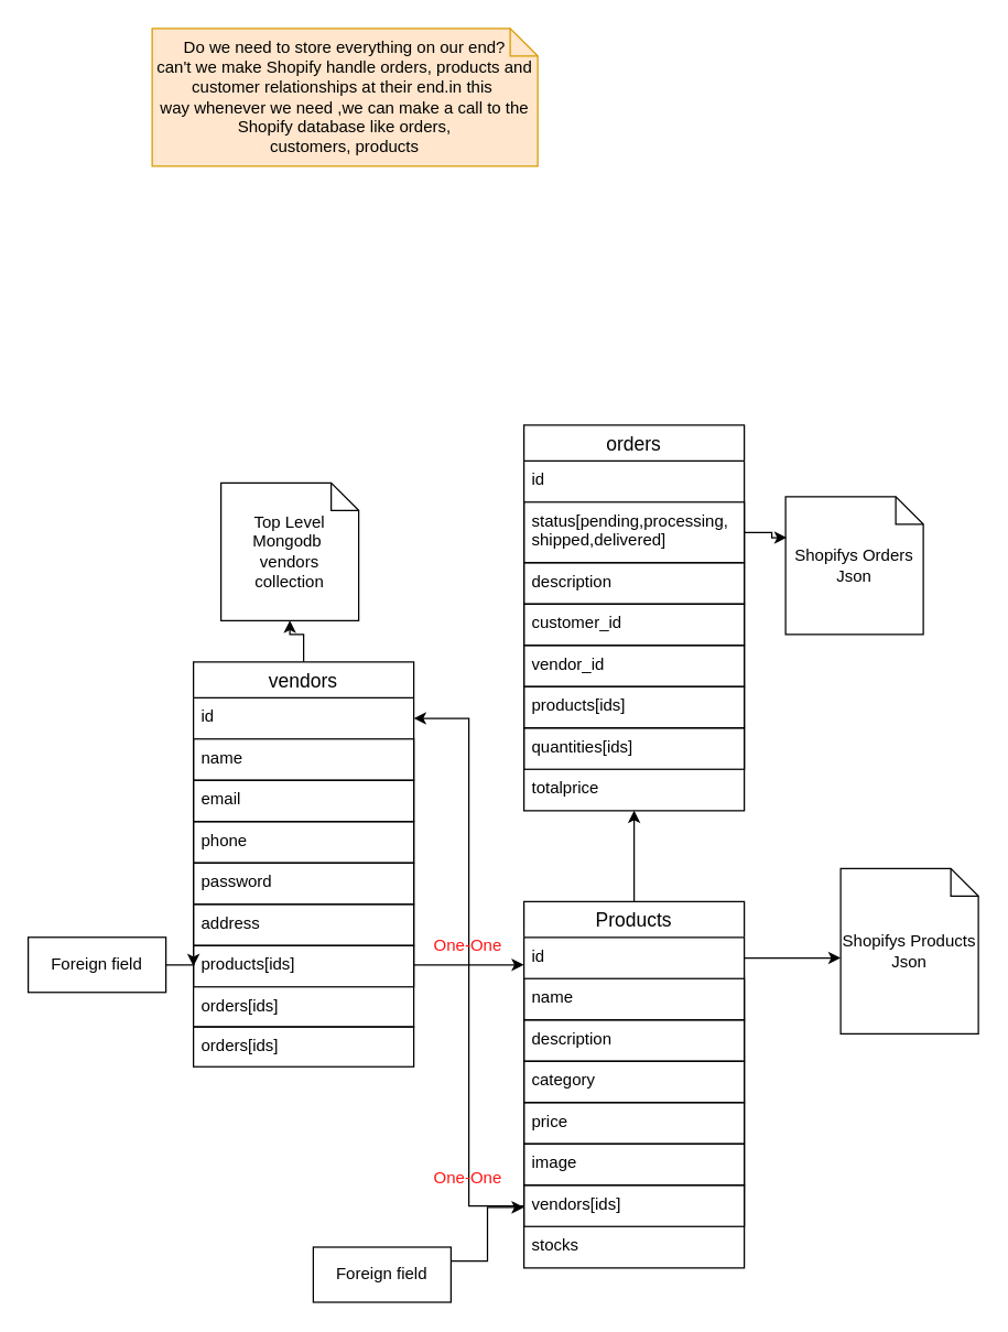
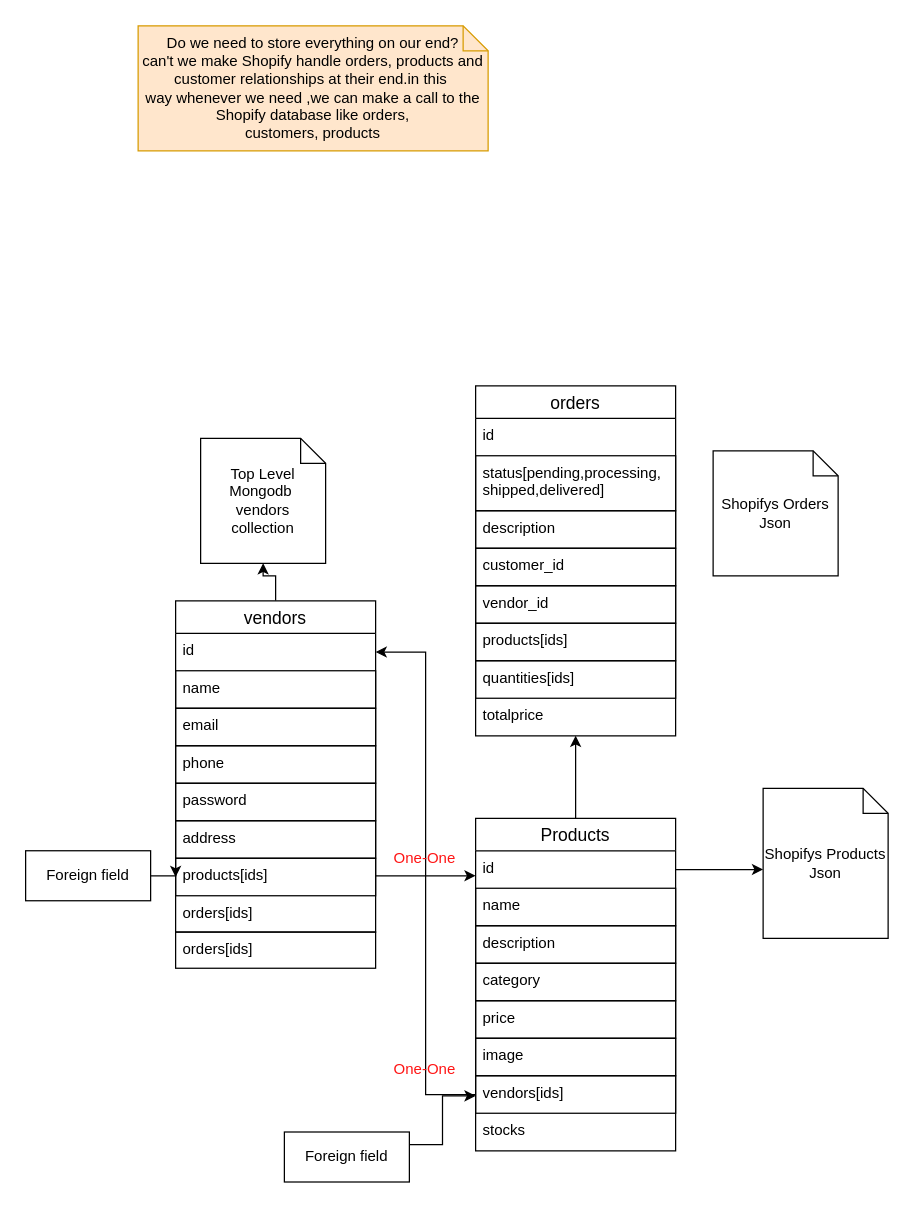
  <mxCell id="0" />
  <mxCell id="1" parent="0" />
  <mxCell id="2" value="" style="edgeStyle=orthogonalEdgeStyle;rounded=0;orthogonalLoop=1;jettySize=auto;html=1;" edge="1" parent="1" source="4" target="14"><mxGeometry relative="1" as="geometry"><Array as="points"><mxPoint x="340" y="700" /><mxPoint x="340" y="700" /></Array></mxGeometry></mxCell>
  <mxCell id="3" style="edgeStyle=orthogonalEdgeStyle;rounded=0;orthogonalLoop=1;jettySize=auto;html=1;entryX=0.5;entryY=1;entryDx=0;entryDy=0;entryPerimeter=0;" edge="1" parent="1" source="4" target="36"><mxGeometry relative="1" as="geometry" /></mxCell>
  <mxCell id="4" value="vendors" style="swimlane;fontStyle=0;childLayout=stackLayout;horizontal=1;startSize=26;horizontalStack=0;resizeParent=1;resizeParentMax=0;resizeLast=0;collapsible=1;marginBottom=0;align=center;fontSize=14;" vertex="1" parent="1"><mxGeometry x="140" y="480" width="160" height="265" as="geometry" /></mxCell>
  <mxCell id="5" value="id" style="text;strokeColor=none;fillColor=none;spacingLeft=4;spacingRight=4;overflow=hidden;rotatable=0;points=[[0,0.5],[1,0.5]];portConstraint=eastwest;fontSize=12;whiteSpace=wrap;html=1;" vertex="1" parent="4"><mxGeometry y="26" width="160" height="30" as="geometry" /></mxCell>
  <mxCell id="6" value="name" style="text;strokeColor=default;fillColor=none;spacingLeft=4;spacingRight=4;overflow=hidden;rotatable=0;points=[[0,0.5],[1,0.5]];portConstraint=eastwest;fontSize=12;whiteSpace=wrap;html=1;" vertex="1" parent="4"><mxGeometry y="56" width="160" height="30" as="geometry" /></mxCell>
  <mxCell id="7" value="email" style="text;strokeColor=default;fillColor=none;spacingLeft=4;spacingRight=4;overflow=hidden;rotatable=0;points=[[0,0.5],[1,0.5]];portConstraint=eastwest;fontSize=12;whiteSpace=wrap;html=1;" vertex="1" parent="4"><mxGeometry y="86" width="160" height="30" as="geometry" /></mxCell>
  <mxCell id="8" value="phone" style="text;strokeColor=default;fillColor=none;spacingLeft=4;spacingRight=4;overflow=hidden;rotatable=0;points=[[0,0.5],[1,0.5]];portConstraint=eastwest;fontSize=12;whiteSpace=wrap;html=1;" vertex="1" parent="4"><mxGeometry y="116" width="160" height="30" as="geometry" /></mxCell>
  <mxCell id="9" value="password" style="text;strokeColor=default;fillColor=none;spacingLeft=4;spacingRight=4;overflow=hidden;rotatable=0;points=[[0,0.5],[1,0.5]];portConstraint=eastwest;fontSize=12;whiteSpace=wrap;html=1;" vertex="1" parent="4"><mxGeometry y="146" width="160" height="30" as="geometry" /></mxCell>
  <mxCell id="10" value="address" style="text;strokeColor=default;fillColor=none;spacingLeft=4;spacingRight=4;overflow=hidden;rotatable=0;points=[[0,0.5],[1,0.5]];portConstraint=eastwest;fontSize=12;whiteSpace=wrap;html=1;" vertex="1" parent="4"><mxGeometry y="176" width="160" height="30" as="geometry" /></mxCell>
  <mxCell id="11" value="products[ids]" style="text;strokeColor=default;fillColor=none;spacingLeft=4;spacingRight=4;overflow=hidden;rotatable=0;points=[[0,0.5],[1,0.5]];portConstraint=eastwest;fontSize=12;whiteSpace=wrap;html=1;" vertex="1" parent="4"><mxGeometry y="206" width="160" height="30" as="geometry" /></mxCell>
  <mxCell id="12" value="orders[ids]" style="text;strokeColor=none;fillColor=none;spacingLeft=4;spacingRight=4;overflow=hidden;rotatable=0;points=[[0,0.5],[1,0.5]];portConstraint=eastwest;fontSize=12;whiteSpace=wrap;html=1;" vertex="1" parent="4"><mxGeometry y="236" width="160" height="29" as="geometry" /></mxCell>
  <mxCell id="13" value="" style="edgeStyle=orthogonalEdgeStyle;rounded=0;orthogonalLoop=1;jettySize=auto;html=1;" edge="1" parent="1" source="14" target="24"><mxGeometry relative="1" as="geometry" /></mxCell>
  <mxCell id="14" value="Products" style="swimlane;fontStyle=0;childLayout=stackLayout;horizontal=1;startSize=26;horizontalStack=0;resizeParent=1;resizeParentMax=0;resizeLast=0;collapsible=1;marginBottom=0;align=center;fontSize=14;" vertex="1" parent="1"><mxGeometry x="380" y="654" width="160" height="266" as="geometry" /></mxCell>
  <mxCell id="15" style="edgeStyle=orthogonalEdgeStyle;rounded=0;orthogonalLoop=1;jettySize=auto;html=1;" edge="1" parent="14" source="16"><mxGeometry relative="1" as="geometry"><mxPoint x="230" y="41" as="targetPoint" /></mxGeometry></mxCell>
  <mxCell id="16" value="id" style="text;strokeColor=none;fillColor=none;spacingLeft=4;spacingRight=4;overflow=hidden;rotatable=0;points=[[0,0.5],[1,0.5]];portConstraint=eastwest;fontSize=12;whiteSpace=wrap;html=1;" vertex="1" parent="14"><mxGeometry y="26" width="160" height="30" as="geometry" /></mxCell>
  <mxCell id="17" value="name" style="text;strokeColor=default;fillColor=none;spacingLeft=4;spacingRight=4;overflow=hidden;rotatable=0;points=[[0,0.5],[1,0.5]];portConstraint=eastwest;fontSize=12;whiteSpace=wrap;html=1;" vertex="1" parent="14"><mxGeometry y="56" width="160" height="30" as="geometry" /></mxCell>
  <mxCell id="18" value="description" style="text;strokeColor=default;fillColor=none;spacingLeft=4;spacingRight=4;overflow=hidden;rotatable=0;points=[[0,0.5],[1,0.5]];portConstraint=eastwest;fontSize=12;whiteSpace=wrap;html=1;" vertex="1" parent="14"><mxGeometry y="86" width="160" height="30" as="geometry" /></mxCell>
  <mxCell id="19" value="category" style="text;strokeColor=default;fillColor=none;spacingLeft=4;spacingRight=4;overflow=hidden;rotatable=0;points=[[0,0.5],[1,0.5]];portConstraint=eastwest;fontSize=12;whiteSpace=wrap;html=1;" vertex="1" parent="14"><mxGeometry y="116" width="160" height="30" as="geometry" /></mxCell>
  <mxCell id="20" value="price" style="text;strokeColor=default;fillColor=none;spacingLeft=4;spacingRight=4;overflow=hidden;rotatable=0;points=[[0,0.5],[1,0.5]];portConstraint=eastwest;fontSize=12;whiteSpace=wrap;html=1;" vertex="1" parent="14"><mxGeometry y="146" width="160" height="30" as="geometry" /></mxCell>
  <mxCell id="21" value="image" style="text;strokeColor=default;fillColor=none;spacingLeft=4;spacingRight=4;overflow=hidden;rotatable=0;points=[[0,0.5],[1,0.5]];portConstraint=eastwest;fontSize=12;whiteSpace=wrap;html=1;" vertex="1" parent="14"><mxGeometry y="176" width="160" height="30" as="geometry" /></mxCell>
  <mxCell id="22" value="vendors[ids]" style="text;strokeColor=default;fillColor=none;spacingLeft=4;spacingRight=4;overflow=hidden;rotatable=0;points=[[0,0.5],[1,0.5]];portConstraint=eastwest;fontSize=12;whiteSpace=wrap;html=1;" vertex="1" parent="14"><mxGeometry y="206" width="160" height="30" as="geometry" /></mxCell>
  <mxCell id="23" value="stocks" style="text;strokeColor=none;fillColor=none;spacingLeft=4;spacingRight=4;overflow=hidden;rotatable=0;points=[[0,0.5],[1,0.5]];portConstraint=eastwest;fontSize=12;whiteSpace=wrap;html=1;" vertex="1" parent="14"><mxGeometry y="236" width="160" height="30" as="geometry" /></mxCell>
  <mxCell id="24" value="orders" style="swimlane;fontStyle=0;childLayout=stackLayout;horizontal=1;startSize=26;horizontalStack=0;resizeParent=1;resizeParentMax=0;resizeLast=0;collapsible=1;marginBottom=0;align=center;fontSize=14;" vertex="1" parent="1"><mxGeometry x="380" y="308" width="160" height="280" as="geometry" /></mxCell>
  <mxCell id="25" value="id" style="text;strokeColor=none;fillColor=none;spacingLeft=4;spacingRight=4;overflow=hidden;rotatable=0;points=[[0,0.5],[1,0.5]];portConstraint=eastwest;fontSize=12;whiteSpace=wrap;html=1;" vertex="1" parent="24"><mxGeometry y="26" width="160" height="30" as="geometry" /></mxCell>
  <mxCell id="26" value="status[pending,processing,&lt;br&gt;shipped,delivered]" style="text;strokeColor=default;fillColor=none;spacingLeft=4;spacingRight=4;overflow=hidden;rotatable=0;points=[[0,0.5],[1,0.5]];portConstraint=eastwest;fontSize=12;whiteSpace=wrap;html=1;" vertex="1" parent="24"><mxGeometry y="56" width="160" height="44" as="geometry" /></mxCell>
  <mxCell id="27" value="description" style="text;strokeColor=default;fillColor=none;spacingLeft=4;spacingRight=4;overflow=hidden;rotatable=0;points=[[0,0.5],[1,0.5]];portConstraint=eastwest;fontSize=12;whiteSpace=wrap;html=1;" vertex="1" parent="24"><mxGeometry y="100" width="160" height="30" as="geometry" /></mxCell>
  <mxCell id="28" value="customer_id" style="text;strokeColor=default;fillColor=none;spacingLeft=4;spacingRight=4;overflow=hidden;rotatable=0;points=[[0,0.5],[1,0.5]];portConstraint=eastwest;fontSize=12;whiteSpace=wrap;html=1;" vertex="1" parent="24"><mxGeometry y="130" width="160" height="30" as="geometry" /></mxCell>
  <mxCell id="29" value="vendor_id" style="text;strokeColor=default;fillColor=none;spacingLeft=4;spacingRight=4;overflow=hidden;rotatable=0;points=[[0,0.5],[1,0.5]];portConstraint=eastwest;fontSize=12;whiteSpace=wrap;html=1;" vertex="1" parent="24"><mxGeometry y="160" width="160" height="30" as="geometry" /></mxCell>
  <mxCell id="30" value="products[ids]" style="text;strokeColor=default;fillColor=none;spacingLeft=4;spacingRight=4;overflow=hidden;rotatable=0;points=[[0,0.5],[1,0.5]];portConstraint=eastwest;fontSize=12;whiteSpace=wrap;html=1;" vertex="1" parent="24"><mxGeometry y="190" width="160" height="30" as="geometry" /></mxCell>
  <mxCell id="31" value="quantities[ids]" style="text;strokeColor=default;fillColor=none;spacingLeft=4;spacingRight=4;overflow=hidden;rotatable=0;points=[[0,0.5],[1,0.5]];portConstraint=eastwest;fontSize=12;whiteSpace=wrap;html=1;" vertex="1" parent="24"><mxGeometry y="220" width="160" height="30" as="geometry" /></mxCell>
  <mxCell id="32" value="totalprice" style="text;strokeColor=none;fillColor=none;spacingLeft=4;spacingRight=4;overflow=hidden;rotatable=0;points=[[0,0.5],[1,0.5]];portConstraint=eastwest;fontSize=12;whiteSpace=wrap;html=1;" vertex="1" parent="24"><mxGeometry y="250" width="160" height="30" as="geometry" /></mxCell>
  <mxCell id="33" value="Shopifys Products&lt;br&gt;Json" style="shape=note;size=20;whiteSpace=wrap;html=1;" vertex="1" parent="1"><mxGeometry x="610" y="630" width="100" height="120" as="geometry" /></mxCell>
  <mxCell id="34" value="Shopifys Orders&lt;br&gt;Json" style="shape=note;size=20;whiteSpace=wrap;html=1;" vertex="1" parent="1"><mxGeometry x="570" y="360" width="100" height="100" as="geometry" /></mxCell>
- <mxCell id="35" style="edgeStyle=orthogonalEdgeStyle;rounded=0;orthogonalLoop=1;jettySize=auto;html=1;entryX=0.008;entryY=0.298;entryDx=0;entryDy=0;entryPerimeter=0;" edge="1" parent="1" source="26" target="34"><mxGeometry relative="1" as="geometry" /></mxCell>
  <mxCell id="36" value="Top Level Mongodb&amp;nbsp;&lt;br&gt;vendors &lt;br&gt;collection" style="shape=note;size=20;whiteSpace=wrap;html=1;" vertex="1" parent="1"><mxGeometry x="160" y="350" width="100" height="100" as="geometry" /></mxCell>
  <mxCell id="37" style="edgeStyle=orthogonalEdgeStyle;rounded=0;orthogonalLoop=1;jettySize=auto;html=1;exitX=1;exitY=0.5;exitDx=0;exitDy=0;entryX=0;entryY=0.5;entryDx=0;entryDy=0;" edge="1" parent="1" source="38" target="11"><mxGeometry relative="1" as="geometry" /></mxCell>
  <mxCell id="38" value="Foreign field" style="whiteSpace=wrap;html=1;align=center;" vertex="1" parent="1"><mxGeometry x="20" y="680" width="100" height="40" as="geometry" /></mxCell>
  <mxCell id="39" style="edgeStyle=orthogonalEdgeStyle;rounded=0;orthogonalLoop=1;jettySize=auto;html=1;exitX=1;exitY=0.25;exitDx=0;exitDy=0;entryX=0;entryY=0.536;entryDx=0;entryDy=0;entryPerimeter=0;" edge="1" parent="1" source="40" target="22"><mxGeometry relative="1" as="geometry" /></mxCell>
  <mxCell id="40" value="Foreign field" style="whiteSpace=wrap;html=1;align=center;" vertex="1" parent="1"><mxGeometry x="227" y="905" width="100" height="40" as="geometry" /></mxCell>
  <mxCell id="41" style="edgeStyle=orthogonalEdgeStyle;rounded=0;orthogonalLoop=1;jettySize=auto;html=1;exitX=0;exitY=0.5;exitDx=0;exitDy=0;" edge="1" parent="1" source="22" target="5"><mxGeometry relative="1" as="geometry"><mxPoint x="0" y="510" as="targetPoint" /></mxGeometry></mxCell>
  <mxCell id="42" value="Do we need to store everything on our end?&lt;br&gt;can't we make Shopify handle orders, products and customer relationships at their end.in this&amp;nbsp;&lt;br&gt;way whenever we need ,we can make a call to the Shopify database like orders,&lt;br&gt;customers, products" style="shape=note;size=20;whiteSpace=wrap;html=1;fillColor=#ffe6cc;strokeColor=#d79b00;" vertex="1" parent="1"><mxGeometry x="110" y="20" width="280" height="100" as="geometry" /></mxCell>
  <mxCell id="43" value="One-One" style="text;html=1;align=center;verticalAlign=middle;resizable=0;points=[];autosize=1;fillColor=none;fontColor=#FF1414;" vertex="1" parent="1"><mxGeometry x="304" y="671" width="70" height="30" as="geometry" /></mxCell>
  <mxCell id="44" value="One-One" style="text;html=1;align=center;verticalAlign=middle;resizable=0;points=[];autosize=1;fillColor=none;fontColor=#FF1414;" vertex="1" parent="1"><mxGeometry x="304" y="840" width="70" height="30" as="geometry" /></mxCell>
  <mxCell id="45" value="orders[ids]" style="text;strokeColor=default;fillColor=none;spacingLeft=4;spacingRight=4;overflow=hidden;rotatable=0;points=[[0,0.5],[1,0.5]];portConstraint=eastwest;fontSize=12;whiteSpace=wrap;html=1;" vertex="1" parent="1"><mxGeometry x="140" y="745" width="160" height="29" as="geometry" /></mxCell>
